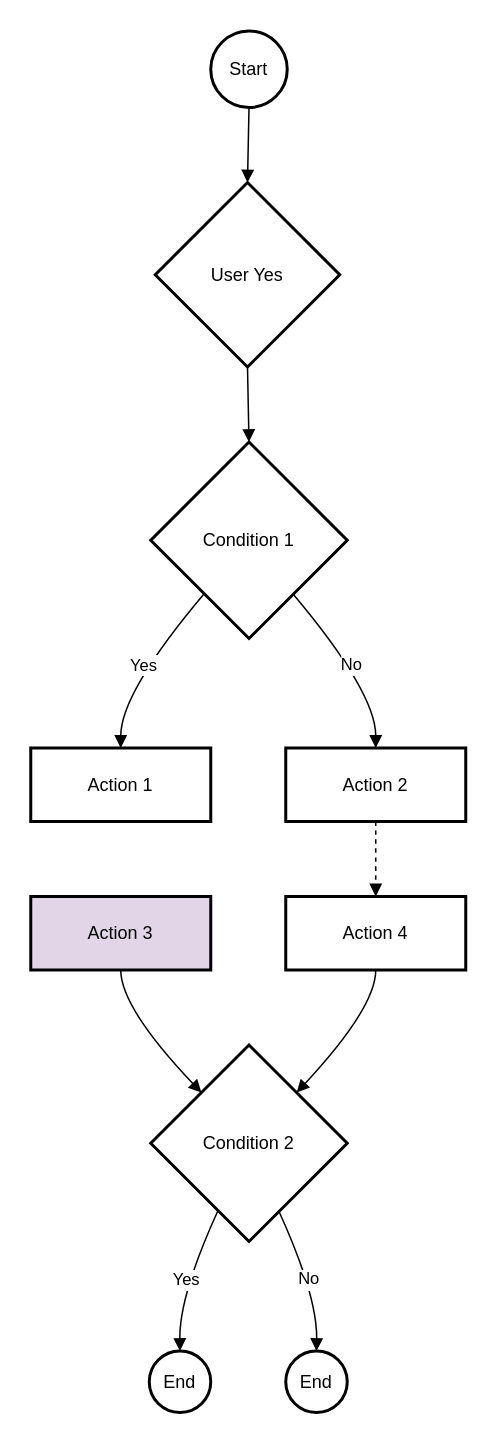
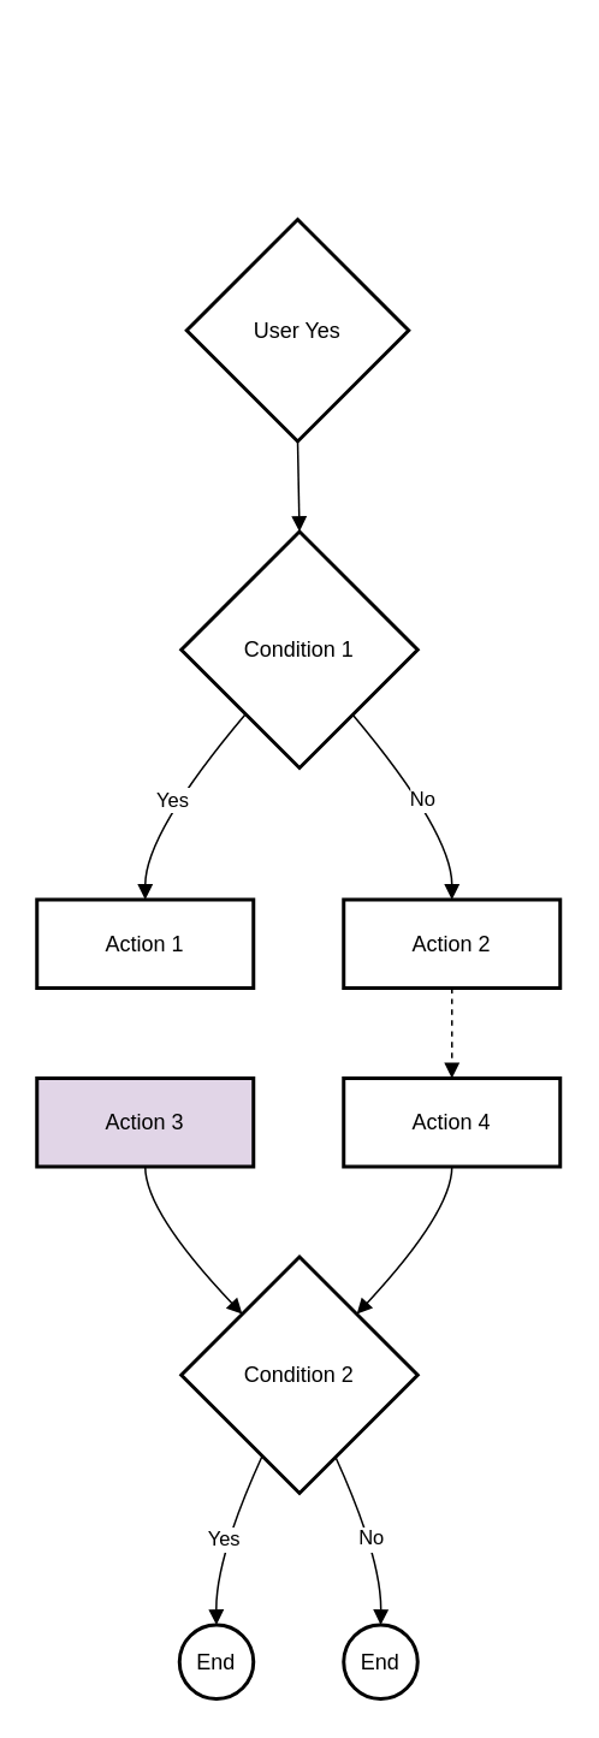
  <mxCell id="0" />
  <mxCell id="1" parent="0" />
- <mxCell id="2" value="Start" style="ellipse;aspect=fixed;strokeWidth=2;whiteSpace=wrap;" vertex="1" parent="1"><mxGeometry x="140" y="20" width="51" height="51" as="geometry" /></mxCell>
  <mxCell id="3" value="User Yes" style="rhombus;strokeWidth=2;whiteSpace=wrap;" vertex="1" parent="1"><mxGeometry x="103" y="121" width="123" height="123" as="geometry" /></mxCell>
  <mxCell id="4" value="Condition 1" style="rhombus;strokeWidth=2;whiteSpace=wrap;" vertex="1" parent="1"><mxGeometry x="100" y="294" width="131" height="131" as="geometry" /></mxCell>
  <mxCell id="5" value="Action 1" style="whiteSpace=wrap;strokeWidth=2;" vertex="1" parent="1"><mxGeometry x="20" y="498" width="120" height="49" as="geometry" /></mxCell>
  <mxCell id="6" value="Action 2" style="whiteSpace=wrap;strokeWidth=2;" vertex="1" parent="1"><mxGeometry x="190" y="498" width="120" height="49" as="geometry" /></mxCell>
  <mxCell id="7" value="Action 3" style="whiteSpace=wrap;strokeWidth=2;fillColor=#e1d5e7;" vertex="1" parent="1"><mxGeometry x="20" y="597" width="120" height="49" as="geometry" /></mxCell>
  <mxCell id="8" value="Action 4" style="whiteSpace=wrap;strokeWidth=2;" vertex="1" parent="1"><mxGeometry x="190" y="597" width="120" height="49" as="geometry" /></mxCell>
  <mxCell id="9" value="Condition 2" style="rhombus;strokeWidth=2;whiteSpace=wrap;" vertex="1" parent="1"><mxGeometry x="100" y="696" width="131" height="131" as="geometry" /></mxCell>
  <mxCell id="10" value="End" style="ellipse;aspect=fixed;strokeWidth=2;whiteSpace=wrap;" vertex="1" parent="1"><mxGeometry x="99" y="900" width="41" height="41" as="geometry" /></mxCell>
  <mxCell id="11" value="End" style="ellipse;aspect=fixed;strokeWidth=2;whiteSpace=wrap;" vertex="1" parent="1"><mxGeometry x="190" y="900" width="41" height="41" as="geometry" /></mxCell>
- <mxCell id="12" value="" style="curved=1;startArrow=none;endArrow=block;exitX=0.49;exitY=0.99;entryX=0.5;entryY=0;" edge="1" parent="1" source="2" target="3"><mxGeometry relative="1" as="geometry"><Array as="points" /></mxGeometry></mxCell>
  <mxCell id="13" value="" style="curved=1;startArrow=none;endArrow=block;exitX=0.5;exitY=1;entryX=0.5;entryY=0;" edge="1" parent="1" source="3" target="4"><mxGeometry relative="1" as="geometry"><Array as="points" /></mxGeometry></mxCell>
  <mxCell id="14" value="Yes" style="curved=1;startArrow=none;endArrow=block;exitX=0.08;exitY=1;entryX=0.5;entryY=0;" edge="1" parent="1" source="4" target="5"><mxGeometry relative="1" as="geometry"><Array as="points"><mxPoint x="80" y="461" /></Array></mxGeometry></mxCell>
  <mxCell id="15" value="No" style="curved=1;startArrow=none;endArrow=block;exitX=0.91;exitY=1;entryX=0.5;entryY=0;" edge="1" parent="1" source="4" target="6"><mxGeometry relative="1" as="geometry"><Array as="points"><mxPoint x="250" y="461" /></Array></mxGeometry></mxCell>
  <mxCell id="16" value="" style="curved=1;startArrow=none;endArrow=block;exitX=0.5;exitY=1;entryX=0.5;entryY=0;dashed=1;" edge="1" parent="1" source="6" target="8"><mxGeometry relative="1" as="geometry"><Array as="points" /></mxGeometry></mxCell>
  <mxCell id="17" value="" style="curved=1;startArrow=none;endArrow=block;exitX=0.5;exitY=1;entryX=0.03;entryY=0;" edge="1" parent="1" source="7" target="9"><mxGeometry relative="1" as="geometry"><Array as="points"><mxPoint x="80" y="671" /></Array></mxGeometry></mxCell>
  <mxCell id="18" value="" style="curved=1;startArrow=none;endArrow=block;exitX=0.5;exitY=1;entryX=0.97;entryY=0;" edge="1" parent="1" source="8" target="9"><mxGeometry relative="1" as="geometry"><Array as="points"><mxPoint x="250" y="671" /></Array></mxGeometry></mxCell>
  <mxCell id="19" value="Yes" style="curved=1;startArrow=none;endArrow=block;exitX=0.27;exitY=1;entryX=0.5;entryY=-0.01;" edge="1" parent="1" source="9" target="10"><mxGeometry relative="1" as="geometry"><Array as="points"><mxPoint x="119" y="863" /></Array></mxGeometry></mxCell>
  <mxCell id="20" value="No" style="curved=1;startArrow=none;endArrow=block;exitX=0.72;exitY=1;entryX=0.5;entryY=-0.01;" edge="1" parent="1" source="9" target="11"><mxGeometry relative="1" as="geometry"><Array as="points"><mxPoint x="211" y="863" /></Array></mxGeometry></mxCell>
